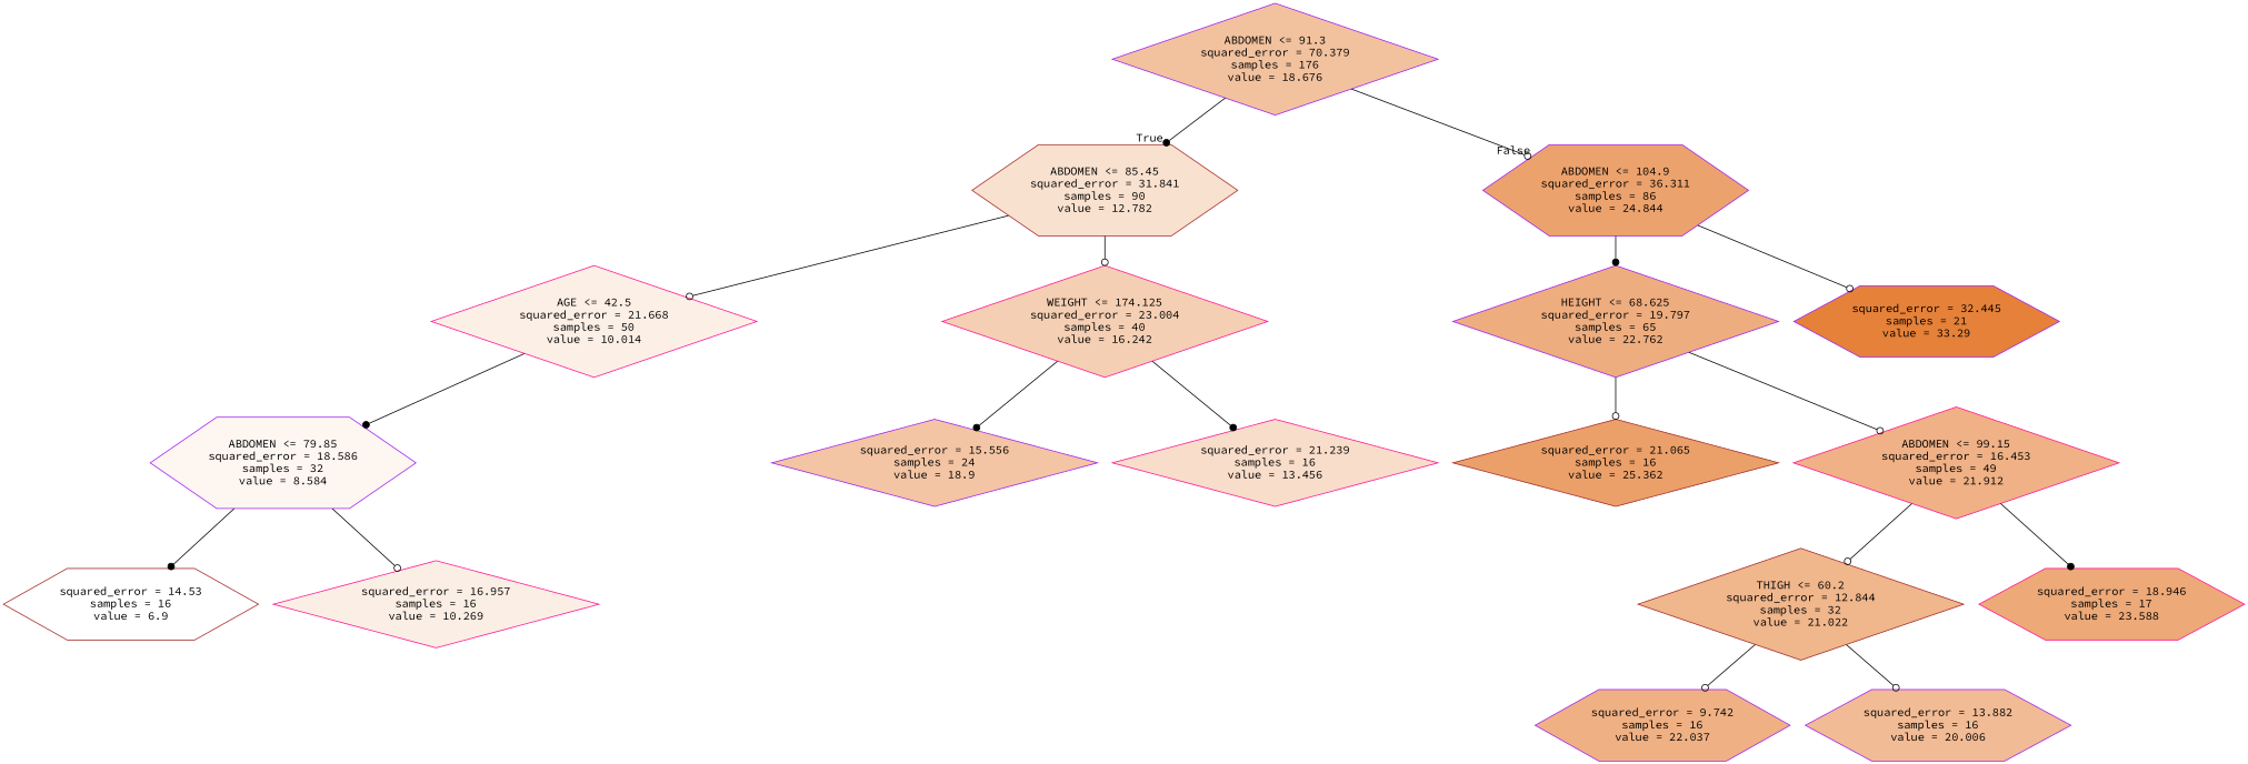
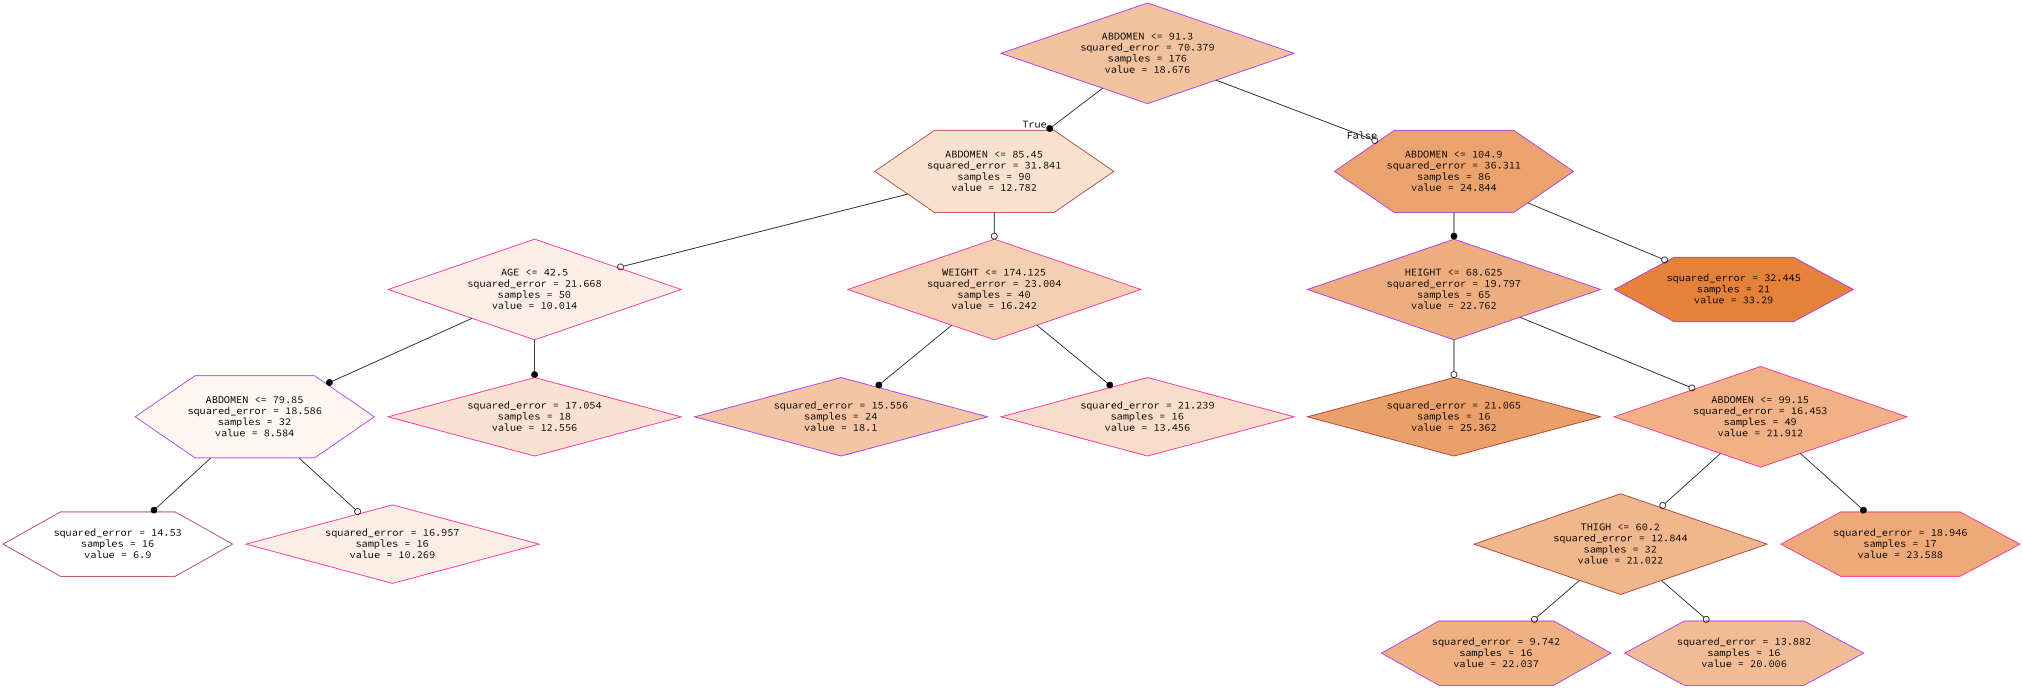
  digraph {
    fontname="Source Code Pro"
    node [color=purple fontname="Source Code Pro" shape=diamond style=filled]
    edge [arrowhead=odot fontname="Source Code Pro"]
    n1 [fillcolor="#f2c29f" label="ABDOMEN <= 91.3\nsquared_error = 70.379\nsamples = 176\nvalue = 18.676"]
    n2 [color=brown fillcolor="#f9e1cf" label="ABDOMEN <= 85.45\nsquared_error = 31.841\nsamples = 90\nvalue = 12.782" shape=hexagon]
    n3 [fillcolor="#eca26d" label="ABDOMEN <= 104.9\nsquared_error = 36.311\nsamples = 86\nvalue = 24.844" shape=hexagon]
    n4 [color=deeppink fillcolor="#fcefe6" label="AGE <= 42.5\nsquared_error = 21.668\nsamples = 50\nvalue = 10.014"]
    n5 [color=deeppink fillcolor="#f5cfb3" label="WEIGHT <= 174.125\nsquared_error = 23.004\nsamples = 40\nvalue = 16.242"]
    n6 [fillcolor="#eead7e" label="HEIGHT <= 68.625\nsquared_error = 19.797\nsamples = 65\nvalue = 22.762"]
    n7 [fillcolor="#e58139" label="squared_error = 32.445\nsamples = 21\nvalue = 33.29" shape=hexagon]
    n8 [fillcolor="#fdf6f1" label="ABDOMEN <= 79.85\nsquared_error = 18.586\nsamples = 32\nvalue = 8.584" shape=hexagon]
-   n10 [fillcolor="#f3c5a4" label="squared_error = 15.556\nsamples = 24\nvalue = 18.9"]
+   n9 [color=deeppink fillcolor="#f9e2d1" label="squared_error = 17.054\nsamples = 18\nvalue = 12.556"]
+   n10 [fillcolor="#f3c5a4" label="squared_error = 15.556\nsamples = 24\nvalue = 18.1"]
    n11 [color=deeppink fillcolor="#f8ddca" label="squared_error = 21.239\nsamples = 16\nvalue = 13.456"]
    n12 [color=brown fillcolor="#ffffff" label="squared_error = 14.53\nsamples = 16\nvalue = 6.9" shape=hexagon]
    n13 [color=deeppink fillcolor="#fbeee4" label="squared_error = 16.957\nsamples = 16\nvalue = 10.269"]
    n14 [color=brown fillcolor="#eba069" label="squared_error = 21.065\nsamples = 16\nvalue = 25.362"]
    n15 [color=deeppink fillcolor="#efb185" label="ABDOMEN <= 99.15\nsquared_error = 16.453\nsamples = 49\nvalue = 21.912"]
    n16 [color=brown fillcolor="#f0b68c" label="THIGH <= 60.2\nsquared_error = 12.844\nsamples = 32\nvalue = 21.022"]
    n17 [color=deeppink fillcolor="#eda978" label="squared_error = 18.946\nsamples = 17\nvalue = 23.588" shape=hexagon]
    n18 [fillcolor="#efb184" label="squared_error = 9.742\nsamples = 16\nvalue = 22.037" shape=hexagon]
    n19 [fillcolor="#f1bb95" label="squared_error = 13.882\nsamples = 16\nvalue = 20.006" shape=hexagon]
    n1 -> n2 [arrowhead=dot headlabel=True labelangle=45 labeldistance=2.5]
    n1 -> n3 [headlabel=False labelangle=-45 labeldistance=2.5]
    n2 -> n4
    n2 -> n5
    n3 -> n6 [arrowhead=dot]
    n3 -> n7
    n4 -> n8 [arrowhead=dot]
+   n4 -> n9 [arrowhead=dot]
    n5 -> n10 [arrowhead=dot]
    n5 -> n11 [arrowhead=dot]
    n6 -> n14
    n6 -> n15
    n8 -> n12 [arrowhead=dot]
    n8 -> n13
    n15 -> n16
    n15 -> n17 [arrowhead=dot]
    n16 -> n18
    n16 -> n19
  }
